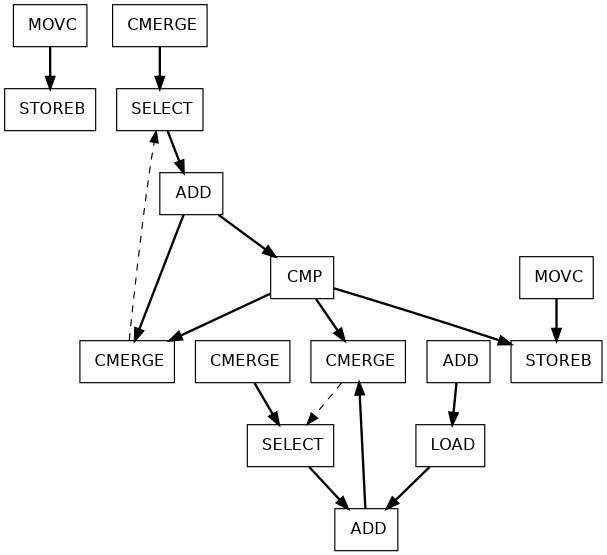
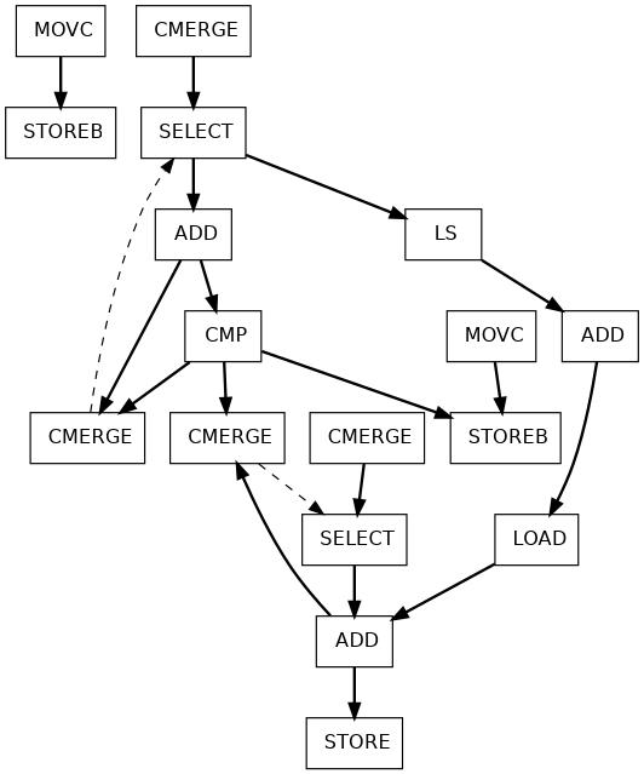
  digraph {
    compound=true
    nslimit=1000.0
    node [fontname=Helvetica shape=box]
    edge [color=black style=bold]
    n1 [label=" STOREB"]
    n2 [label=" CMERGE"]
    n3 [label=" SELECT"]
    n4 [label=" CMERGE"]
    n5 [label=" SELECT"]
    n6 [label=" MOVC"]
    n7 [label=" ADD"]
+   n8 [label=" LS"]
    n9 [label=" CMP"]
    n10 [label=" CMERGE"]
    n11 [label=" ADD"]
    n12 [label=" CMERGE"]
    n13 [label=" STOREB"]
    n14 [label=" LOAD"]
    n15 [label=" ADD"]
+   n16 [label=" STORE"]
    n17 [label=" MOVC"]
    n2 -> n3
    n3 -> n7
+   n3 -> n8
    n4 -> n5
    n5 -> n15
    n6 -> n1
    n7 -> n9
    n7 -> n10
+   n8 -> n11
    n9 -> n10
    n9 -> n12
    n9 -> n13
    n10 -> n3 [style=dashed]
    n11 -> n14
    n12 -> n5 [style=dashed]
    n14 -> n15
    n15 -> n12
+   n15 -> n16
    n17 -> n13
  }
